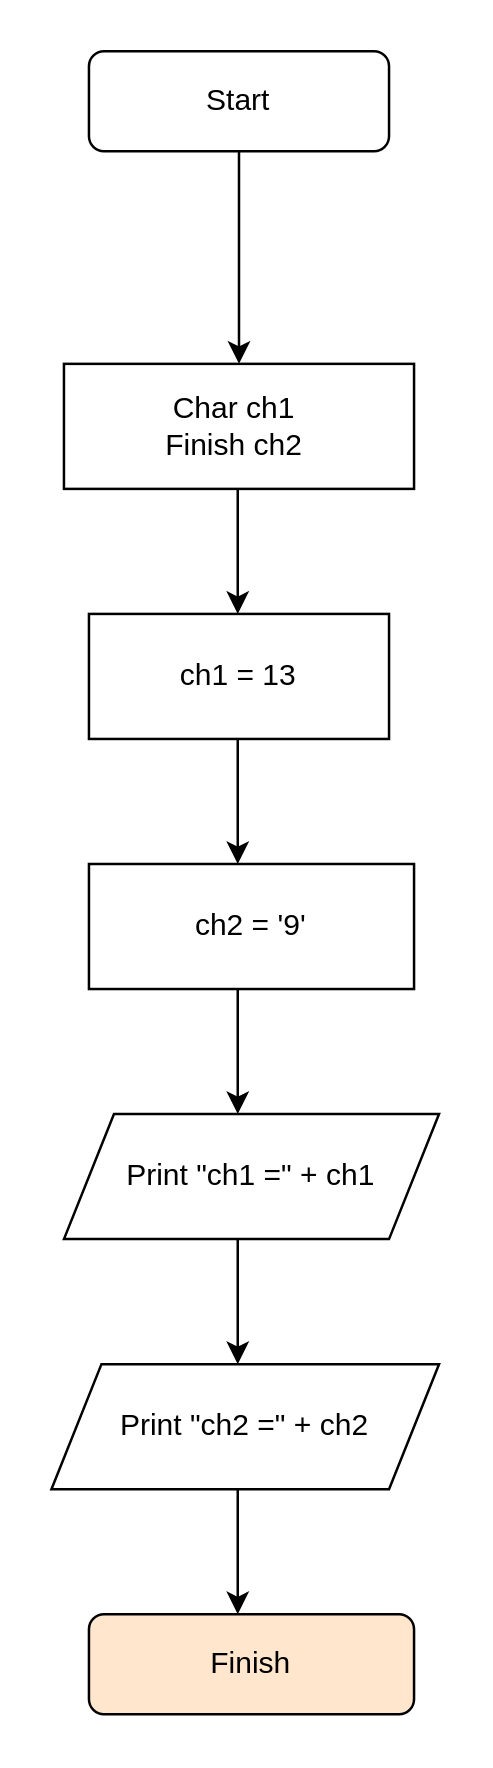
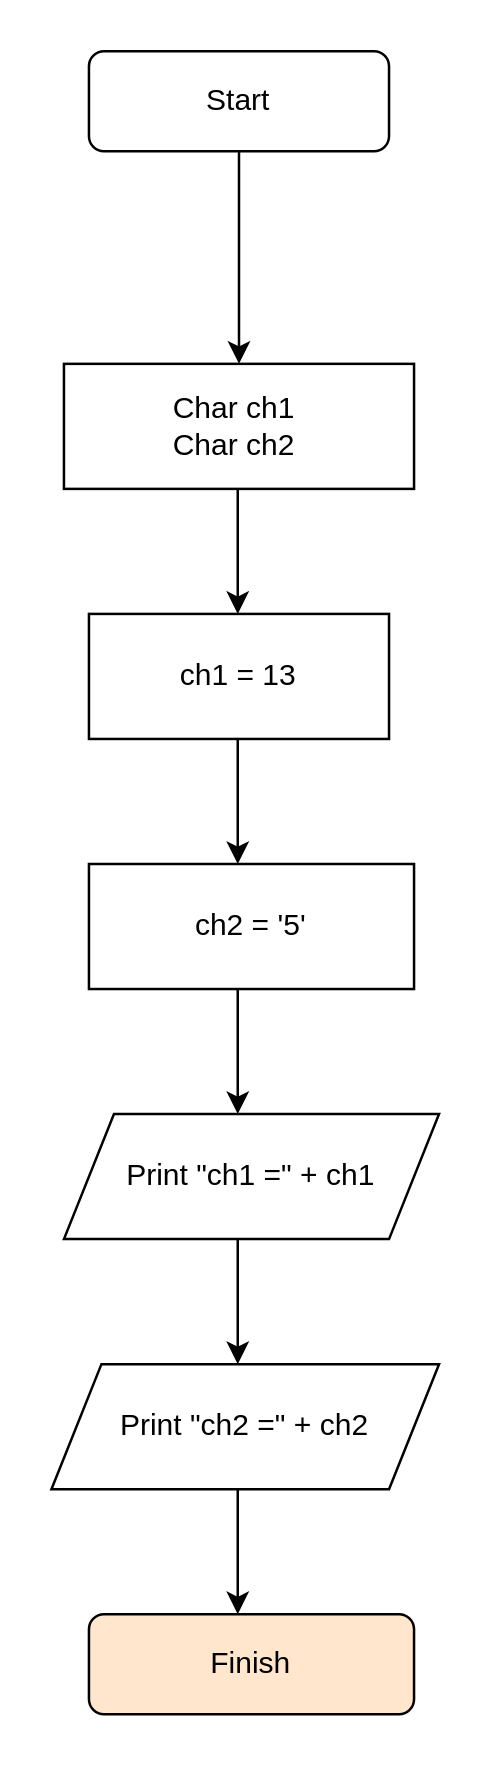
  <mxCell id="0" />
  <mxCell id="1" parent="0" />
  <mxCell id="2" value="Start" style="rounded=1;whiteSpace=wrap;html=1;" vertex="1" parent="1"><mxGeometry x="35" y="20" width="120" height="40" as="geometry" /></mxCell>
  <mxCell id="3" value="" style="endArrow=classic;html=1;exitX=0.5;exitY=1;exitDx=0;exitDy=0;" edge="1" parent="1" source="2"><mxGeometry width="50" height="50" relative="1" as="geometry"><mxPoint x="85" y="145" as="sourcePoint" /><mxPoint x="95" y="145" as="targetPoint" /></mxGeometry></mxCell>
- <mxCell id="4" value="Char ch1&amp;nbsp;&lt;br&gt;Finish ch2&amp;nbsp;" style="rounded=0;whiteSpace=wrap;html=1;" vertex="1" parent="1"><mxGeometry x="25" y="145" width="140" height="50" as="geometry" /></mxCell>
+ <mxCell id="4" value="Char ch1&amp;nbsp;&lt;br&gt;Char ch2&amp;nbsp;" style="rounded=0;whiteSpace=wrap;html=1;" vertex="1" parent="1"><mxGeometry x="25" y="145" width="140" height="50" as="geometry" /></mxCell>
  <mxCell id="5" value="" style="endArrow=classic;html=1;exitX=0.5;exitY=1;exitDx=0;exitDy=0;" edge="1" parent="1"><mxGeometry width="50" height="50" relative="1" as="geometry"><mxPoint x="94.5" y="195" as="sourcePoint" /><mxPoint x="94.5" y="245" as="targetPoint" /></mxGeometry></mxCell>
  <mxCell id="6" value="ch1 = 13" style="rounded=0;whiteSpace=wrap;html=1;" vertex="1" parent="1"><mxGeometry x="35" y="245" width="120" height="50" as="geometry" /></mxCell>
  <mxCell id="7" value="" style="endArrow=classic;html=1;exitX=0.5;exitY=1;exitDx=0;exitDy=0;" edge="1" parent="1"><mxGeometry width="50" height="50" relative="1" as="geometry"><mxPoint x="94.5" y="295" as="sourcePoint" /><mxPoint x="94.5" y="345" as="targetPoint" /></mxGeometry></mxCell>
- <mxCell id="8" value="ch2 = '9'" style="rounded=0;whiteSpace=wrap;html=1;" vertex="1" parent="1"><mxGeometry x="35" y="345" width="130" height="50" as="geometry" /></mxCell>
+ <mxCell id="8" value="ch2 = '5'" style="rounded=0;whiteSpace=wrap;html=1;" vertex="1" parent="1"><mxGeometry x="35" y="345" width="130" height="50" as="geometry" /></mxCell>
  <mxCell id="9" value="" style="endArrow=classic;html=1;exitX=0.5;exitY=1;exitDx=0;exitDy=0;" edge="1" parent="1"><mxGeometry width="50" height="50" relative="1" as="geometry"><mxPoint x="94.5" y="395" as="sourcePoint" /><mxPoint x="94.5" y="445" as="targetPoint" /></mxGeometry></mxCell>
  <mxCell id="10" value="Print &quot;ch1 =&quot; + ch1" style="shape=parallelogram;perimeter=parallelogramPerimeter;whiteSpace=wrap;html=1;fixedSize=1;" vertex="1" parent="1"><mxGeometry x="25" y="445" width="150" height="50" as="geometry" /></mxCell>
  <mxCell id="11" value="" style="endArrow=classic;html=1;exitX=0.5;exitY=1;exitDx=0;exitDy=0;" edge="1" parent="1"><mxGeometry width="50" height="50" relative="1" as="geometry"><mxPoint x="94.5" y="495" as="sourcePoint" /><mxPoint x="94.5" y="545" as="targetPoint" /></mxGeometry></mxCell>
  <mxCell id="12" value="Print &quot;ch2 =&quot; + ch2" style="shape=parallelogram;perimeter=parallelogramPerimeter;whiteSpace=wrap;html=1;fixedSize=1;" vertex="1" parent="1"><mxGeometry x="20" y="545" width="155" height="50" as="geometry" /></mxCell>
  <mxCell id="13" value="" style="endArrow=classic;html=1;exitX=0.5;exitY=1;exitDx=0;exitDy=0;" edge="1" parent="1"><mxGeometry width="50" height="50" relative="1" as="geometry"><mxPoint x="94.5" y="595" as="sourcePoint" /><mxPoint x="94.5" y="645" as="targetPoint" /></mxGeometry></mxCell>
  <mxCell id="14" value="Finish" style="rounded=1;whiteSpace=wrap;html=1;fillColor=#ffe6cc;" vertex="1" parent="1"><mxGeometry x="35" y="645" width="130" height="40" as="geometry" /></mxCell>
